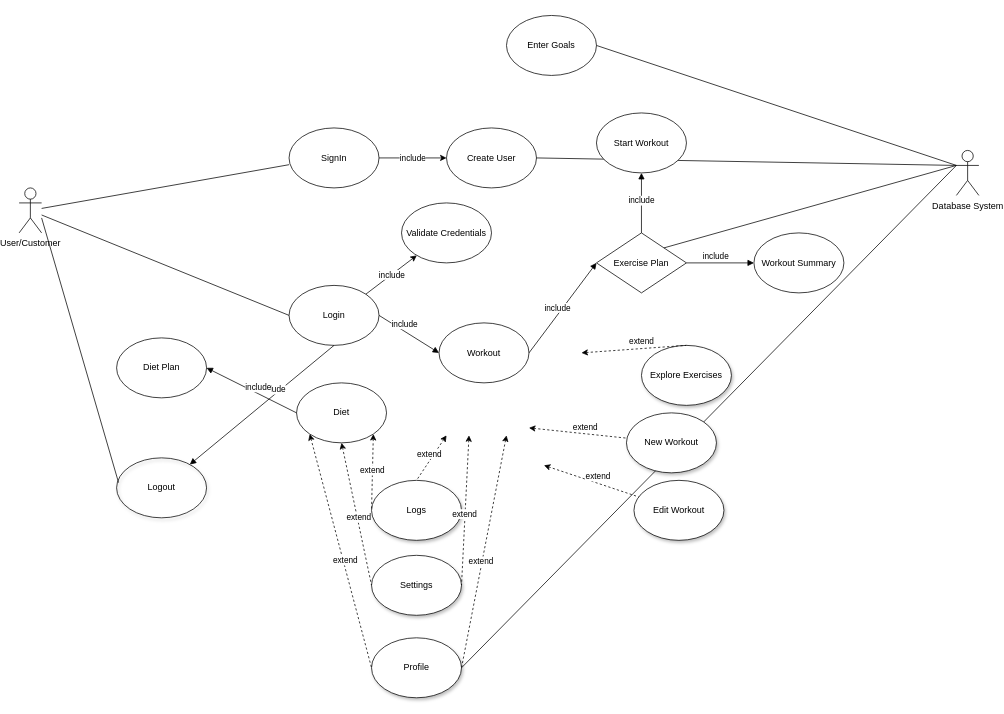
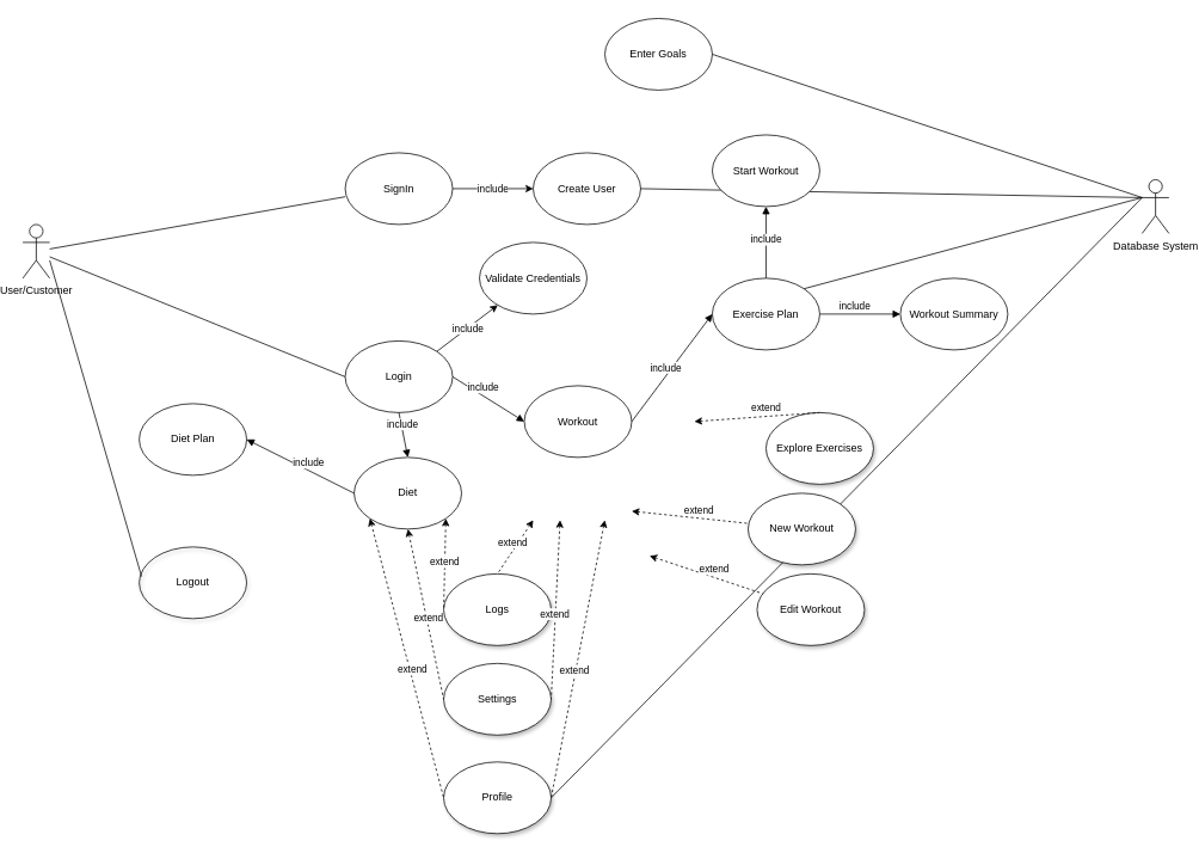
  <mxCell id="0" style=";html=1;" />
  <mxCell id="1" style=";html=1;" parent="0" />
  <mxCell id="2" value="" style="endArrow=none;html=1;exitX=1;exitY=0.5;exitDx=0;exitDy=0;" edge="1" parent="1" source="28"><mxGeometry width="50" height="50" relative="1" as="geometry"><mxPoint x="1010" y="500" as="sourcePoint" /><mxPoint x="1270" y="220" as="targetPoint" /></mxGeometry></mxCell>
  <mxCell id="3" value="User/Customer" style="shape=umlActor;verticalLabelPosition=bottom;verticalAlign=top;html=1;outlineConnect=0;" parent="1" vertex="1"><mxGeometry x="20" y="250" width="30" height="60" as="geometry" /></mxCell>
  <mxCell id="4" value="SignIn" style="ellipse;whiteSpace=wrap;html=1;" parent="1" vertex="1"><mxGeometry x="380" y="170" width="120" height="80" as="geometry" /></mxCell>
  <mxCell id="5" value="Login" style="ellipse;whiteSpace=wrap;html=1;" parent="1" vertex="1"><mxGeometry x="380" y="380" width="120" height="80" as="geometry" /></mxCell>
  <mxCell id="6" value="" style="endArrow=none;html=1;entryX=0;entryY=0.613;entryDx=0;entryDy=0;entryPerimeter=0;" parent="1" source="3" target="4" edge="1"><mxGeometry width="50" height="50" relative="1" as="geometry"><mxPoint x="530" y="310" as="sourcePoint" /><mxPoint x="580" y="260" as="targetPoint" /></mxGeometry></mxCell>
  <mxCell id="7" value="" style="endArrow=none;html=1;entryX=0;entryY=0.5;entryDx=0;entryDy=0;" parent="1" source="3" target="5" edge="1"><mxGeometry width="50" height="50" relative="1" as="geometry"><mxPoint x="530" y="310" as="sourcePoint" /><mxPoint x="391" y="335" as="targetPoint" /></mxGeometry></mxCell>
  <mxCell id="8" value="Create User" style="ellipse;whiteSpace=wrap;html=1;" parent="1" vertex="1"><mxGeometry x="590" y="170" width="120" height="80" as="geometry" /></mxCell>
  <mxCell id="9" value="Workout" style="ellipse;whiteSpace=wrap;html=1;" parent="1" vertex="1"><mxGeometry x="580" y="430" width="120" height="80" as="geometry" /></mxCell>
  <mxCell id="10" value="include" style="html=1;verticalAlign=bottom;endArrow=block;exitX=1;exitY=0.5;exitDx=0;exitDy=0;entryX=0;entryY=0.5;entryDx=0;entryDy=0;" parent="1" target="9" edge="1" source="5"><mxGeometry x="-0.143" width="80" relative="1" as="geometry"><mxPoint x="500" y="350" as="sourcePoint" /><mxPoint x="600" y="430" as="targetPoint" /><mxPoint as="offset" /></mxGeometry></mxCell>
  <mxCell id="11" value="Enter Goals" style="ellipse;whiteSpace=wrap;html=1;" parent="1" vertex="1"><mxGeometry x="670" y="20" width="120" height="80" as="geometry" /></mxCell>
  <mxCell id="12" value="Diet" style="ellipse;whiteSpace=wrap;html=1;" parent="1" vertex="1"><mxGeometry x="390" y="510" width="120" height="80" as="geometry" /></mxCell>
- <mxCell id="13" value="include" style="html=1;verticalAlign=bottom;endArrow=block;exitX=0.5;exitY=1;exitDx=0;exitDy=0;" parent="1" source="5" target="36" edge="1"><mxGeometry x="-0.143" width="80" relative="1" as="geometry"><mxPoint x="410" y="410" as="sourcePoint" /><mxPoint x="470" y="580" as="targetPoint" /><mxPoint as="offset" /></mxGeometry></mxCell>
+ <mxCell id="13" value="include" style="html=1;verticalAlign=bottom;endArrow=block;exitX=0.5;exitY=1;exitDx=0;exitDy=0;entryX=0.5;entryY=0;entryDx=0;entryDy=0;" parent="1" source="5" target="12" edge="1"><mxGeometry x="-0.143" width="80" relative="1" as="geometry"><mxPoint x="410" y="410" as="sourcePoint" /><mxPoint x="470" y="580" as="targetPoint" /><mxPoint as="offset" /></mxGeometry></mxCell>
  <mxCell id="14" value="Workout Summary" style="ellipse;whiteSpace=wrap;html=1;" parent="1" vertex="1"><mxGeometry x="1000" y="310" width="120" height="80" as="geometry" /></mxCell>
  <mxCell id="15" value="include" style="html=1;verticalAlign=bottom;endArrow=block;exitX=1;exitY=0.5;exitDx=0;exitDy=0;entryX=0;entryY=0.5;entryDx=0;entryDy=0;" parent="1" source="20" target="14" edge="1"><mxGeometry x="-0.143" width="80" relative="1" as="geometry"><mxPoint x="1050" y="250" as="sourcePoint" /><mxPoint x="1150" y="330" as="targetPoint" /><mxPoint as="offset" /></mxGeometry></mxCell>
  <mxCell id="16" value="New Workout" style="ellipse;whiteSpace=wrap;html=1;shadow=1;" parent="1" vertex="1"><mxGeometry x="830" y="550" width="120" height="80" as="geometry" /></mxCell>
  <mxCell id="17" value="extend" style="html=1;verticalAlign=bottom;endArrow=none;startArrow=classic;startFill=1;endFill=0;dashed=1;" parent="1" target="16" edge="1"><mxGeometry x="0.143" width="80" relative="1" as="geometry"><mxPoint x="700" y="570" as="sourcePoint" /><mxPoint x="430" y="760" as="targetPoint" /><mxPoint as="offset" /></mxGeometry></mxCell>
  <mxCell id="18" value="Explore Exercises" style="ellipse;whiteSpace=wrap;html=1;shadow=1;" parent="1" vertex="1"><mxGeometry x="850" y="460" width="120" height="80" as="geometry" /></mxCell>
  <mxCell id="19" value="extend" style="html=1;verticalAlign=bottom;endArrow=none;entryX=0.5;entryY=0;entryDx=0;entryDy=0;startArrow=classic;startFill=1;endFill=0;dashed=1;" parent="1" target="18" edge="1"><mxGeometry x="0.143" width="80" relative="1" as="geometry"><mxPoint x="770" y="470" as="sourcePoint" /><mxPoint x="313" y="860.86" as="targetPoint" /><mxPoint as="offset" /></mxGeometry></mxCell>
- <mxCell id="20" value="Exercise Plan" style="rhombus;whiteSpace=wrap;html=1;" parent="1" vertex="1"><mxGeometry x="790" y="310" width="120" height="80" as="geometry" /></mxCell>
+ <mxCell id="20" value="Exercise Plan" style="ellipse;whiteSpace=wrap;html=1;" parent="1" vertex="1"><mxGeometry x="790" y="310" width="120" height="80" as="geometry" /></mxCell>
  <mxCell id="21" value="include" style="html=1;verticalAlign=bottom;endArrow=block;exitX=1;exitY=0.5;exitDx=0;exitDy=0;entryX=0;entryY=0.5;entryDx=0;entryDy=0;" parent="1" source="9" target="20" edge="1"><mxGeometry x="-0.143" width="80" relative="1" as="geometry"><mxPoint x="880" y="280" as="sourcePoint" /><mxPoint x="980" y="360" as="targetPoint" /><mxPoint as="offset" /></mxGeometry></mxCell>
  <mxCell id="22" value="Diet Plan" style="ellipse;whiteSpace=wrap;html=1;" parent="1" vertex="1"><mxGeometry x="150" y="450" width="120" height="80" as="geometry" /></mxCell>
  <mxCell id="23" value="include" style="html=1;verticalAlign=bottom;endArrow=block;entryX=1;entryY=0.5;entryDx=0;entryDy=0;exitX=0;exitY=0.5;exitDx=0;exitDy=0;" parent="1" source="12" target="22" edge="1"><mxGeometry x="-0.143" width="80" relative="1" as="geometry"><mxPoint x="430" y="590" as="sourcePoint" /><mxPoint x="523" y="830" as="targetPoint" /><mxPoint as="offset" /></mxGeometry></mxCell>
  <mxCell id="24" value="Edit Workout" style="ellipse;whiteSpace=wrap;html=1;shadow=1;" parent="1" vertex="1"><mxGeometry x="840" y="640" width="120" height="80" as="geometry" /></mxCell>
  <mxCell id="25" value="extend" style="html=1;verticalAlign=bottom;endArrow=none;startArrow=classic;startFill=1;endFill=0;dashed=1;" parent="1" target="24" edge="1"><mxGeometry x="0.143" width="80" relative="1" as="geometry"><mxPoint x="720" y="620" as="sourcePoint" /><mxPoint x="520" y="560" as="targetPoint" /><mxPoint as="offset" /></mxGeometry></mxCell>
  <mxCell id="26" value="Logs" style="ellipse;whiteSpace=wrap;html=1;shadow=1;" parent="1" vertex="1"><mxGeometry x="490" y="640" width="120" height="80" as="geometry" /></mxCell>
  <mxCell id="27" value="extend" style="html=1;verticalAlign=bottom;endArrow=none;entryX=0;entryY=0.5;entryDx=0;entryDy=0;startArrow=classic;startFill=1;endFill=0;dashed=1;exitX=1;exitY=1;exitDx=0;exitDy=0;" parent="1" source="12" target="26" edge="1"><mxGeometry x="0.143" width="80" relative="1" as="geometry"><mxPoint x="450" y="690" as="sourcePoint" /><mxPoint x="163" y="1060" as="targetPoint" /><mxPoint as="offset" /></mxGeometry></mxCell>
  <mxCell id="28" value="Profile" style="ellipse;whiteSpace=wrap;html=1;shadow=1;" parent="1" vertex="1"><mxGeometry x="490" y="850" width="120" height="80" as="geometry" /></mxCell>
  <mxCell id="29" value="extend" style="html=1;verticalAlign=bottom;endArrow=none;entryX=0;entryY=0.5;entryDx=0;entryDy=0;startArrow=classic;startFill=1;endFill=0;dashed=1;exitX=0;exitY=1;exitDx=0;exitDy=0;" parent="1" source="12" target="28" edge="1"><mxGeometry x="0.143" width="80" relative="1" as="geometry"><mxPoint x="482" y="668" as="sourcePoint" /><mxPoint x="363" y="980" as="targetPoint" /><mxPoint as="offset" /></mxGeometry></mxCell>
  <mxCell id="30" value="Settings" style="ellipse;whiteSpace=wrap;html=1;shadow=1;" parent="1" vertex="1"><mxGeometry x="490" y="740" width="120" height="80" as="geometry" /></mxCell>
  <mxCell id="31" value="extend" style="html=1;verticalAlign=bottom;endArrow=none;exitX=0.5;exitY=1;exitDx=0;exitDy=0;entryX=0;entryY=0.5;entryDx=0;entryDy=0;startArrow=classic;startFill=1;endFill=0;dashed=1;" parent="1" source="12" target="30" edge="1"><mxGeometry x="0.143" width="80" relative="1" as="geometry"><mxPoint x="685.426" y="748.284" as="sourcePoint" /><mxPoint x="443" y="1130" as="targetPoint" /><mxPoint as="offset" /></mxGeometry></mxCell>
  <mxCell id="32" value="extend" style="html=1;verticalAlign=bottom;endArrow=none;entryX=0.5;entryY=0;entryDx=0;entryDy=0;startArrow=classic;startFill=1;endFill=0;dashed=1;" parent="1" target="26" edge="1"><mxGeometry x="0.143" width="80" relative="1" as="geometry"><mxPoint x="590" y="580" as="sourcePoint" /><mxPoint x="587.574" y="601.716" as="targetPoint" /><mxPoint as="offset" /></mxGeometry></mxCell>
  <mxCell id="33" value="extend" style="html=1;verticalAlign=bottom;endArrow=none;entryX=1;entryY=0.5;entryDx=0;entryDy=0;startArrow=classic;startFill=1;endFill=0;dashed=1;" parent="1" target="30" edge="1"><mxGeometry x="0.143" width="80" relative="1" as="geometry"><mxPoint x="620" y="580" as="sourcePoint" /><mxPoint x="707.574" y="781.716" as="targetPoint" /><mxPoint as="offset" /></mxGeometry></mxCell>
  <mxCell id="34" value="extend" style="html=1;verticalAlign=bottom;endArrow=none;entryX=1;entryY=0.5;entryDx=0;entryDy=0;startArrow=classic;startFill=1;endFill=0;dashed=1;" parent="1" target="28" edge="1"><mxGeometry x="0.143" width="80" relative="1" as="geometry"><mxPoint x="670" y="580" as="sourcePoint" /><mxPoint x="727.574" y="871.716" as="targetPoint" /><mxPoint as="offset" /></mxGeometry></mxCell>
  <mxCell id="35" value="include" style="html=1;verticalAlign=bottom;endArrow=block;exitX=0.5;exitY=0;exitDx=0;exitDy=0;entryX=0.5;entryY=1;entryDx=0;entryDy=0;" parent="1" source="20" target="41" edge="1"><mxGeometry x="-0.143" width="80" relative="1" as="geometry"><mxPoint x="760" y="220" as="sourcePoint" /><mxPoint x="1000" y="200" as="targetPoint" /><mxPoint as="offset" /></mxGeometry></mxCell>
  <mxCell id="36" value="Logout" style="ellipse;whiteSpace=wrap;html=1;shadow=1;strokeWidth=1;fillColor=none;" parent="1" vertex="1"><mxGeometry x="150" y="610" width="120" height="80" as="geometry" /></mxCell>
  <mxCell id="37" value="" style="endArrow=none;html=1;entryX=0.022;entryY=0.413;entryDx=0;entryDy=0;entryPerimeter=0;" parent="1" target="36" edge="1"><mxGeometry width="50" height="50" relative="1" as="geometry"><mxPoint x="50" y="290" as="sourcePoint" /><mxPoint x="490" y="500" as="targetPoint" /></mxGeometry></mxCell>
  <mxCell id="38" value="Database System" style="shape=umlActor;verticalLabelPosition=bottom;verticalAlign=top;html=1;outlineConnect=0;" vertex="1" parent="1"><mxGeometry x="1270" y="200" width="30" height="60" as="geometry" /></mxCell>
  <mxCell id="39" value="" style="endArrow=none;html=1;exitX=0;exitY=0.333;exitDx=0;exitDy=0;exitPerimeter=0;entryX=1;entryY=0.5;entryDx=0;entryDy=0;" edge="1" parent="1" source="38" target="11"><mxGeometry width="50" height="50" relative="1" as="geometry"><mxPoint x="940" y="300" as="sourcePoint" /><mxPoint x="1240" y="240" as="targetPoint" /></mxGeometry></mxCell>
  <mxCell id="40" value="" style="endArrow=none;html=1;exitX=1;exitY=0.5;exitDx=0;exitDy=0;" edge="1" parent="1" source="8"><mxGeometry width="50" height="50" relative="1" as="geometry"><mxPoint x="770" y="250" as="sourcePoint" /><mxPoint x="1270" y="220" as="targetPoint" /></mxGeometry></mxCell>
  <mxCell id="41" value="Start Workout" style="ellipse;whiteSpace=wrap;html=1;" parent="1" vertex="1"><mxGeometry x="790" y="150" width="120" height="80" as="geometry" /></mxCell>
  <mxCell id="42" value="" style="endArrow=none;html=1;exitX=1;exitY=0;exitDx=0;exitDy=0;" edge="1" parent="1" source="20"><mxGeometry width="50" height="50" relative="1" as="geometry"><mxPoint x="940" y="310" as="sourcePoint" /><mxPoint x="1270" y="220" as="targetPoint" /></mxGeometry></mxCell>
  <mxCell id="43" value="Validate Credentials" style="ellipse;whiteSpace=wrap;html=1;" vertex="1" parent="1"><mxGeometry x="530" y="270" width="120" height="80" as="geometry" /></mxCell>
  <mxCell id="44" value="include" style="endArrow=classic;html=1;exitX=1;exitY=0.5;exitDx=0;exitDy=0;entryX=0;entryY=0.5;entryDx=0;entryDy=0;" edge="1" parent="1" source="4" target="8"><mxGeometry width="50" height="50" relative="1" as="geometry"><mxPoint x="540" y="170" as="sourcePoint" /><mxPoint x="594" y="201" as="targetPoint" /></mxGeometry></mxCell>
  <mxCell id="45" value="include" style="endArrow=classic;html=1;exitX=1;exitY=0;exitDx=0;exitDy=0;" edge="1" parent="1" source="5" target="43"><mxGeometry width="50" height="50" relative="1" as="geometry"><mxPoint x="460" y="500" as="sourcePoint" /><mxPoint x="520" y="400" as="targetPoint" /></mxGeometry></mxCell>
